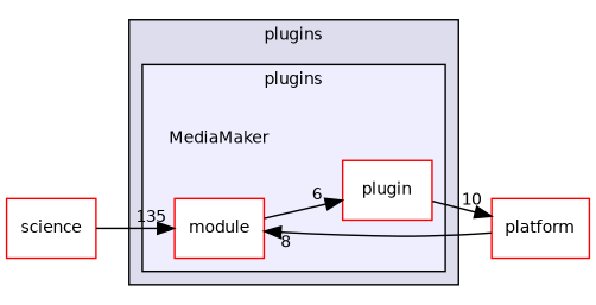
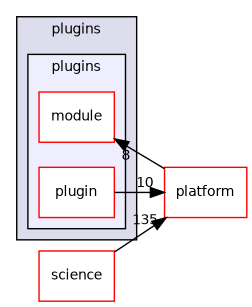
  digraph {
    compound=true
    rankdir=LR
    node [fontname=Helvetica fontsize=10 shape=box color=red fillcolor=white style=filled]
    edge [labeldistance=1.5 labelfontname=Helvetica labelfontsize=10]
-   n1 [label=MediaMaker shape=plaintext color="" fillcolor="" style=""]
    n2 [label=module]
    n3 [label=plugin]
    n4 [label=platform]
    n5 [label=science]
    subgraph cluster_1 {
      bgcolor="#ddddee"
      fontname=Helvetica
      fontsize=10
      label=plugins
      pencolor=black
      subgraph cluster_2 {
        bgcolor="#eeeeff"
        fontname=Helvetica
        fontsize=10
        label=plugins
        pencolor=black
-       n1
        n2
        n3
      }
    }
-   n2 -> n3 [headlabel=6]
    n3 -> n4 [headlabel=10]
    n4 -> n2 [headlabel=8]
-   n5 -> n2 [headlabel=135]
+   n5 -> n4 [headlabel=135]
  }
